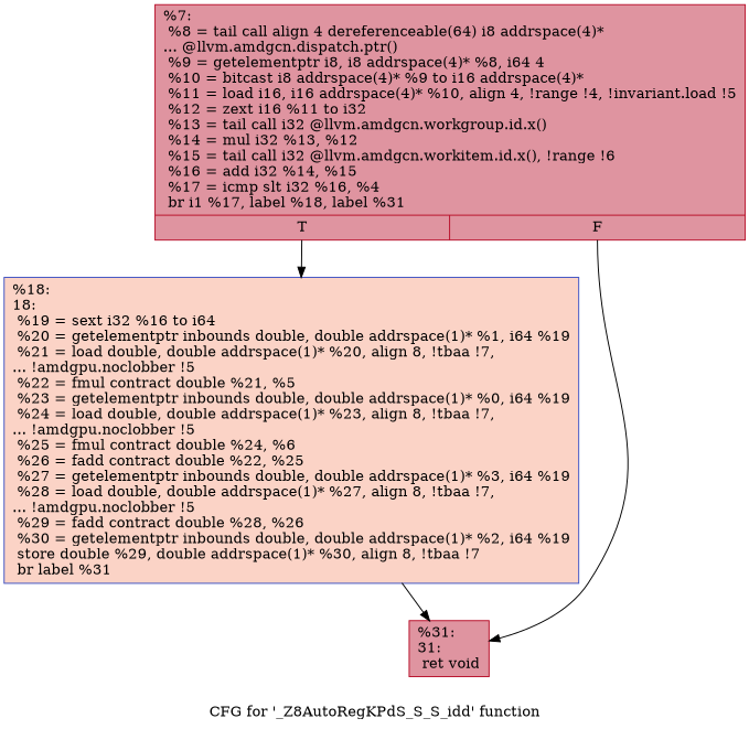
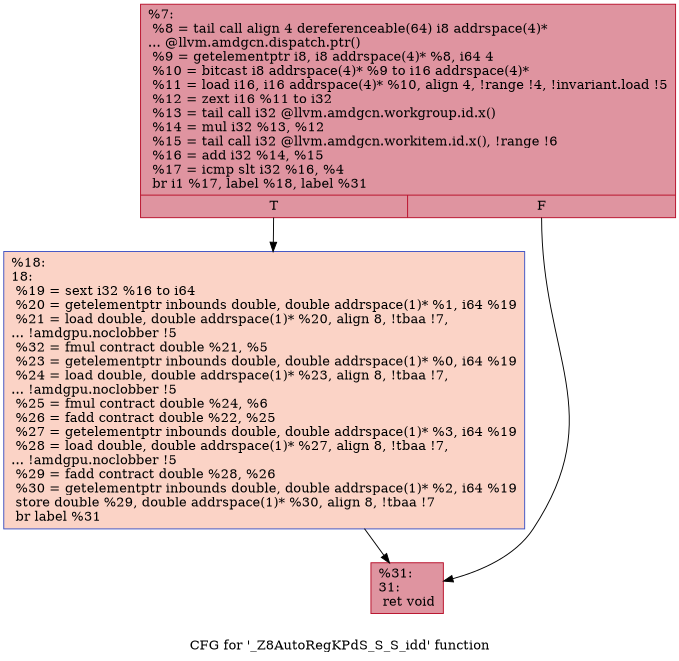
  digraph {
    label="CFG for '_Z8AutoRegKPdS_S_S_idd' function"
    node [color="#b70d28ff" fillcolor="#b70d2870" shape=record style=filled]
    n1 [label="{%7:\l  %8 = tail call align 4 dereferenceable(64) i8 addrspace(4)*\l... @llvm.amdgcn.dispatch.ptr()\l  %9 = getelementptr i8, i8 addrspace(4)* %8, i64 4\l  %10 = bitcast i8 addrspace(4)* %9 to i16 addrspace(4)*\l  %11 = load i16, i16 addrspace(4)* %10, align 4, !range !4, !invariant.load !5\l  %12 = zext i16 %11 to i32\l  %13 = tail call i32 @llvm.amdgcn.workgroup.id.x()\l  %14 = mul i32 %13, %12\l  %15 = tail call i32 @llvm.amdgcn.workitem.id.x(), !range !6\l  %16 = add i32 %14, %15\l  %17 = icmp slt i32 %16, %4\l  br i1 %17, label %18, label %31\l|{<s0>T|<s1>F}}"]
-   n2 [color="#3d50c3ff" fillcolor="#f59c7d70" label="{%18:\l18:                                               \l  %19 = sext i32 %16 to i64\l  %20 = getelementptr inbounds double, double addrspace(1)* %1, i64 %19\l  %21 = load double, double addrspace(1)* %20, align 8, !tbaa !7,\l... !amdgpu.noclobber !5\l  %22 = fmul contract double %21, %5\l  %23 = getelementptr inbounds double, double addrspace(1)* %0, i64 %19\l  %24 = load double, double addrspace(1)* %23, align 8, !tbaa !7,\l... !amdgpu.noclobber !5\l  %25 = fmul contract double %24, %6\l  %26 = fadd contract double %22, %25\l  %27 = getelementptr inbounds double, double addrspace(1)* %3, i64 %19\l  %28 = load double, double addrspace(1)* %27, align 8, !tbaa !7,\l... !amdgpu.noclobber !5\l  %29 = fadd contract double %28, %26\l  %30 = getelementptr inbounds double, double addrspace(1)* %2, i64 %19\l  store double %29, double addrspace(1)* %30, align 8, !tbaa !7\l  br label %31\l}"]
+   n2 [color="#3d50c3ff" fillcolor="#f59c7d70" label="{%18:\l18:                                               \l  %19 = sext i32 %16 to i64\l  %20 = getelementptr inbounds double, double addrspace(1)* %1, i64 %19\l  %21 = load double, double addrspace(1)* %20, align 8, !tbaa !7,\l... !amdgpu.noclobber !5\l  %32 = fmul contract double %21, %5\l  %23 = getelementptr inbounds double, double addrspace(1)* %0, i64 %19\l  %24 = load double, double addrspace(1)* %23, align 8, !tbaa !7,\l... !amdgpu.noclobber !5\l  %25 = fmul contract double %24, %6\l  %26 = fadd contract double %22, %25\l  %27 = getelementptr inbounds double, double addrspace(1)* %3, i64 %19\l  %28 = load double, double addrspace(1)* %27, align 8, !tbaa !7,\l... !amdgpu.noclobber !5\l  %29 = fadd contract double %28, %26\l  %30 = getelementptr inbounds double, double addrspace(1)* %2, i64 %19\l  store double %29, double addrspace(1)* %30, align 8, !tbaa !7\l  br label %31\l}"]
    n3 [label="{%31:\l31:                                               \l  ret void\l}"]
    n1 -> n2 [tailport=s0]
    n1 -> n3 [tailport=s1]
    n2 -> n3
  }
